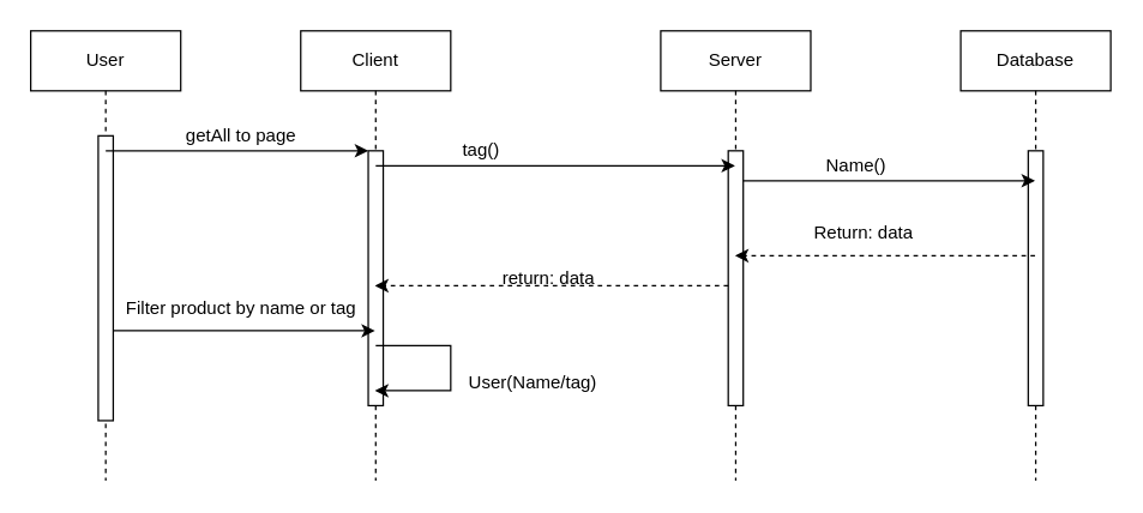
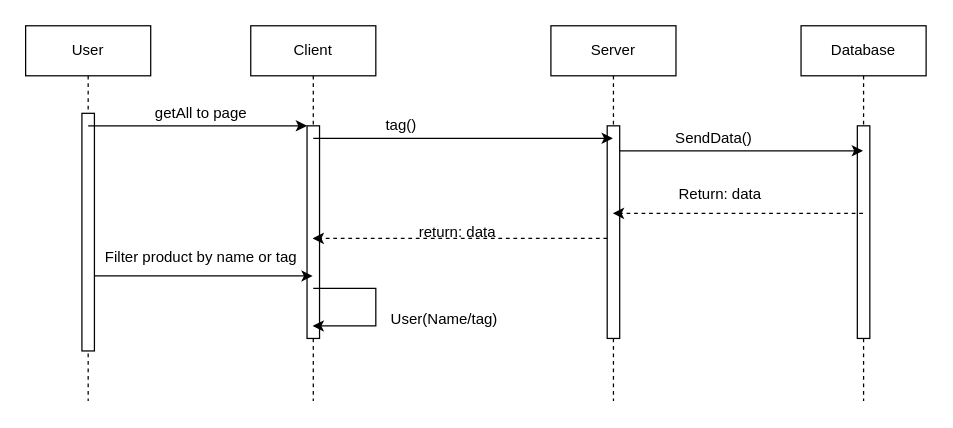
  <mxCell id="0" />
  <mxCell id="1" parent="0" />
  <mxCell id="2" value="User" style="shape=umlLifeline;perimeter=lifelinePerimeter;whiteSpace=wrap;html=1;container=0;dropTarget=0;collapsible=0;recursiveResize=0;outlineConnect=0;portConstraint=eastwest;newEdgeStyle={&quot;edgeStyle&quot;:&quot;elbowEdgeStyle&quot;,&quot;elbow&quot;:&quot;vertical&quot;,&quot;curved&quot;:0,&quot;rounded&quot;:0};" parent="1" vertex="1"><mxGeometry x="20" y="20" width="100" height="300" as="geometry" /></mxCell>
  <mxCell id="3" value="" style="html=1;points=[];perimeter=orthogonalPerimeter;outlineConnect=0;targetShapes=umlLifeline;portConstraint=eastwest;newEdgeStyle={&quot;edgeStyle&quot;:&quot;elbowEdgeStyle&quot;,&quot;elbow&quot;:&quot;vertical&quot;,&quot;curved&quot;:0,&quot;rounded&quot;:0};" parent="2" vertex="1"><mxGeometry x="45" y="70" width="10" height="190" as="geometry" /></mxCell>
  <mxCell id="4" value="Client" style="shape=umlLifeline;perimeter=lifelinePerimeter;whiteSpace=wrap;html=1;container=0;dropTarget=0;collapsible=0;recursiveResize=0;outlineConnect=0;portConstraint=eastwest;newEdgeStyle={&quot;edgeStyle&quot;:&quot;elbowEdgeStyle&quot;,&quot;elbow&quot;:&quot;vertical&quot;,&quot;curved&quot;:0,&quot;rounded&quot;:0};" parent="1" vertex="1"><mxGeometry x="200" y="20" width="100" height="300" as="geometry" /></mxCell>
  <mxCell id="5" value="" style="html=1;points=[];perimeter=orthogonalPerimeter;outlineConnect=0;targetShapes=umlLifeline;portConstraint=eastwest;newEdgeStyle={&quot;edgeStyle&quot;:&quot;elbowEdgeStyle&quot;,&quot;elbow&quot;:&quot;vertical&quot;,&quot;curved&quot;:0,&quot;rounded&quot;:0};" parent="4" vertex="1"><mxGeometry x="45" y="80" width="10" height="170" as="geometry" /></mxCell>
  <mxCell id="6" value="Server" style="shape=umlLifeline;perimeter=lifelinePerimeter;whiteSpace=wrap;html=1;container=0;dropTarget=0;collapsible=0;recursiveResize=0;outlineConnect=0;portConstraint=eastwest;newEdgeStyle={&quot;edgeStyle&quot;:&quot;elbowEdgeStyle&quot;,&quot;elbow&quot;:&quot;vertical&quot;,&quot;curved&quot;:0,&quot;rounded&quot;:0};" vertex="1" parent="1"><mxGeometry x="440" y="20" width="100" height="300" as="geometry" /></mxCell>
  <mxCell id="7" value="" style="html=1;points=[];perimeter=orthogonalPerimeter;outlineConnect=0;targetShapes=umlLifeline;portConstraint=eastwest;newEdgeStyle={&quot;edgeStyle&quot;:&quot;elbowEdgeStyle&quot;,&quot;elbow&quot;:&quot;vertical&quot;,&quot;curved&quot;:0,&quot;rounded&quot;:0};" vertex="1" parent="6"><mxGeometry x="45" y="80" width="10" height="170" as="geometry" /></mxCell>
  <mxCell id="8" value="Database" style="shape=umlLifeline;perimeter=lifelinePerimeter;whiteSpace=wrap;html=1;container=0;dropTarget=0;collapsible=0;recursiveResize=0;outlineConnect=0;portConstraint=eastwest;newEdgeStyle={&quot;edgeStyle&quot;:&quot;elbowEdgeStyle&quot;,&quot;elbow&quot;:&quot;vertical&quot;,&quot;curved&quot;:0,&quot;rounded&quot;:0};" vertex="1" parent="1"><mxGeometry x="640" y="20" width="100" height="300" as="geometry" /></mxCell>
  <mxCell id="9" value="" style="html=1;points=[];perimeter=orthogonalPerimeter;outlineConnect=0;targetShapes=umlLifeline;portConstraint=eastwest;newEdgeStyle={&quot;edgeStyle&quot;:&quot;elbowEdgeStyle&quot;,&quot;elbow&quot;:&quot;vertical&quot;,&quot;curved&quot;:0,&quot;rounded&quot;:0};" vertex="1" parent="8"><mxGeometry x="45" y="80" width="10" height="170" as="geometry" /></mxCell>
  <mxCell id="10" value="" style="endArrow=classic;html=1;rounded=0;" edge="1" parent="1" target="5"><mxGeometry width="50" height="50" relative="1" as="geometry"><mxPoint x="70" y="100" as="sourcePoint" /><mxPoint x="120" y="50" as="targetPoint" /></mxGeometry></mxCell>
  <mxCell id="11" value="getAll to page" style="text;html=1;align=center;verticalAlign=middle;resizable=0;points=[];autosize=1;strokeColor=none;fillColor=none;" vertex="1" parent="1"><mxGeometry x="110" y="75" width="100" height="30" as="geometry" /></mxCell>
  <mxCell id="12" value="" style="endArrow=classic;html=1;rounded=0;" edge="1" parent="1" target="6"><mxGeometry width="50" height="50" relative="1" as="geometry"><mxPoint x="250" y="110" as="sourcePoint" /><mxPoint x="300" y="60" as="targetPoint" /></mxGeometry></mxCell>
  <mxCell id="13" value="tag()" style="text;html=1;align=center;verticalAlign=middle;resizable=0;points=[];autosize=1;strokeColor=none;fillColor=none;" vertex="1" parent="1"><mxGeometry x="290" y="85" width="60" height="30" as="geometry" /></mxCell>
  <mxCell id="14" value="" style="endArrow=classic;html=1;rounded=0;" edge="1" parent="1" source="7" target="8"><mxGeometry width="50" height="50" relative="1" as="geometry"><mxPoint x="390" y="120" as="sourcePoint" /><mxPoint x="440" y="70" as="targetPoint" /><Array as="points"><mxPoint x="590" y="120" /></Array></mxGeometry></mxCell>
- <mxCell id="15" value="Name()" style="text;html=1;align=center;verticalAlign=middle;resizable=0;points=[];autosize=1;strokeColor=none;fillColor=none;" vertex="1" parent="1"><mxGeometry x="530" y="95" width="80" height="30" as="geometry" /></mxCell>
+ <mxCell id="15" value="SendData()" style="text;html=1;align=center;verticalAlign=middle;resizable=0;points=[];autosize=1;strokeColor=none;fillColor=none;" vertex="1" parent="1"><mxGeometry x="530" y="95" width="80" height="30" as="geometry" /></mxCell>
  <mxCell id="16" value="" style="endArrow=classic;html=1;rounded=0;dashed=1;" edge="1" parent="1" source="8" target="6"><mxGeometry width="50" height="50" relative="1" as="geometry"><mxPoint x="540" y="150" as="sourcePoint" /><mxPoint x="590" y="100" as="targetPoint" /><Array as="points"><mxPoint x="590" y="170" /></Array></mxGeometry></mxCell>
  <mxCell id="17" value="Return: data" style="text;html=1;align=center;verticalAlign=middle;resizable=0;points=[];autosize=1;strokeColor=none;fillColor=none;" vertex="1" parent="1"><mxGeometry x="530" y="140" width="90" height="30" as="geometry" /></mxCell>
  <mxCell id="18" value="" style="endArrow=classic;html=1;rounded=0;dashed=1;" edge="1" parent="1" source="7" target="4"><mxGeometry width="50" height="50" relative="1" as="geometry"><mxPoint x="390" y="170" as="sourcePoint" /><mxPoint x="440" y="120" as="targetPoint" /><Array as="points"><mxPoint x="380" y="190" /></Array></mxGeometry></mxCell>
  <mxCell id="19" value="return: data" style="text;html=1;align=center;verticalAlign=middle;resizable=0;points=[];autosize=1;strokeColor=none;fillColor=none;" vertex="1" parent="1"><mxGeometry x="325" y="170" width="80" height="30" as="geometry" /></mxCell>
  <mxCell id="20" value="" style="endArrow=classic;html=1;rounded=0;" edge="1" parent="1" source="3" target="4"><mxGeometry width="50" height="50" relative="1" as="geometry"><mxPoint x="70" y="200" as="sourcePoint" /><mxPoint x="120" y="150" as="targetPoint" /><Array as="points"><mxPoint x="200" y="220" /></Array></mxGeometry></mxCell>
  <mxCell id="21" value="Filter product by name or tag" style="text;html=1;align=center;verticalAlign=middle;resizable=0;points=[];autosize=1;strokeColor=none;fillColor=none;" vertex="1" parent="1"><mxGeometry x="65" y="190" width="190" height="30" as="geometry" /></mxCell>
  <mxCell id="22" value="" style="endArrow=classic;html=1;rounded=0;" edge="1" parent="1" target="4"><mxGeometry width="50" height="50" relative="1" as="geometry"><mxPoint x="250" y="230" as="sourcePoint" /><mxPoint x="310" y="260" as="targetPoint" /><Array as="points"><mxPoint x="300" y="230" /><mxPoint x="300" y="260" /></Array></mxGeometry></mxCell>
  <mxCell id="23" value="User(Name/tag)" style="text;html=1;strokeColor=none;fillColor=none;align=center;verticalAlign=middle;whiteSpace=wrap;rounded=0;" vertex="1" parent="1"><mxGeometry x="325" y="240" width="60" height="30" as="geometry" /></mxCell>
